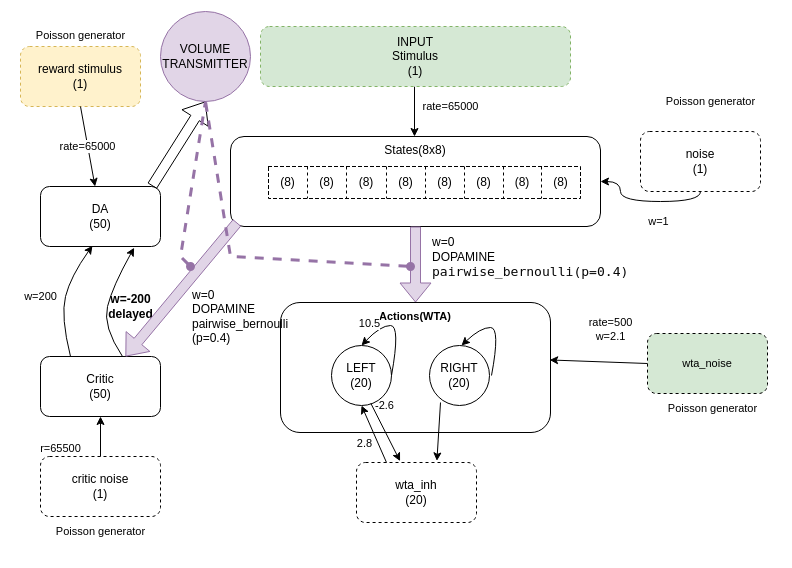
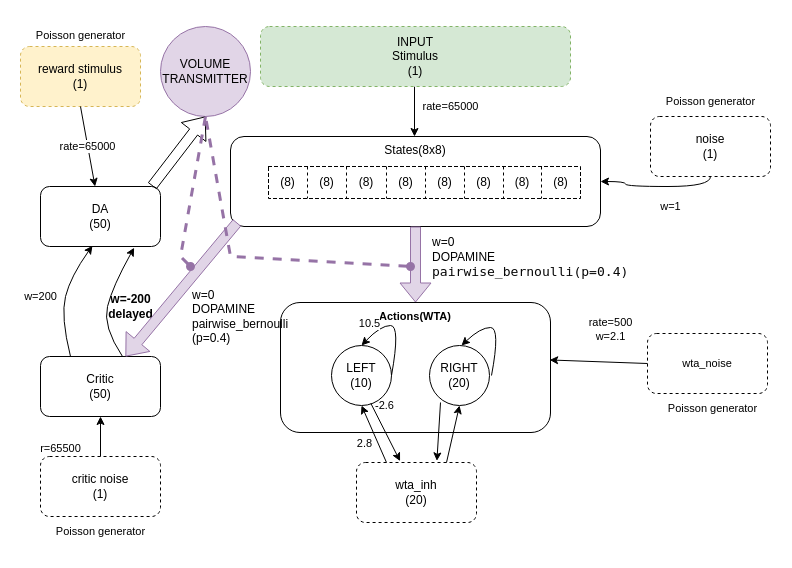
  <mxCell id="0" />
  <mxCell id="1" parent="0" />
  <mxCell id="2" value="States(8x8)" style="rounded=1;whiteSpace=wrap;html=1;verticalAlign=top;" parent="1" vertex="1"><mxGeometry x="230" y="136" width="370" height="90" as="geometry" /></mxCell>
  <mxCell id="3" value="" style="shape=table;html=1;whiteSpace=wrap;startSize=0;container=1;collapsible=0;childLayout=tableLayout;swimlaneLine=1;dashed=1;" parent="1" vertex="1"><mxGeometry x="268" y="166" width="312" height="32" as="geometry" /></mxCell>
  <mxCell id="4" value="" style="shape=tableRow;horizontal=0;startSize=0;swimlaneHead=0;swimlaneBody=0;top=0;left=0;bottom=0;right=0;collapsible=0;dropTarget=0;fillColor=none;points=[[0,0.5],[1,0.5]];portConstraint=eastwest;" parent="3" vertex="1"><mxGeometry width="312" height="32" as="geometry" /></mxCell>
  <mxCell id="5" value="(8)" style="shape=partialRectangle;html=1;whiteSpace=wrap;connectable=0;fillColor=none;top=0;left=0;bottom=0;right=0;overflow=hidden;" parent="4" vertex="1"><mxGeometry width="39" height="32" as="geometry"><mxRectangle width="39" height="32" as="alternateBounds" /></mxGeometry></mxCell>
  <mxCell id="6" value="(8)" style="shape=partialRectangle;html=1;whiteSpace=wrap;connectable=0;fillColor=none;top=0;left=0;bottom=0;right=0;overflow=hidden;" parent="4" vertex="1"><mxGeometry x="39" width="39" height="32" as="geometry"><mxRectangle width="39" height="32" as="alternateBounds" /></mxGeometry></mxCell>
  <mxCell id="7" value="(8)" style="shape=partialRectangle;html=1;whiteSpace=wrap;connectable=0;fillColor=none;top=0;left=0;bottom=0;right=0;overflow=hidden;" parent="4" vertex="1"><mxGeometry x="78" width="40" height="32" as="geometry"><mxRectangle width="40" height="32" as="alternateBounds" /></mxGeometry></mxCell>
  <mxCell id="8" value="(8)" style="shape=partialRectangle;html=1;whiteSpace=wrap;connectable=0;fillColor=none;top=0;left=0;bottom=0;right=0;overflow=hidden;" parent="4" vertex="1"><mxGeometry x="118" width="39" height="32" as="geometry"><mxRectangle width="39" height="32" as="alternateBounds" /></mxGeometry></mxCell>
  <mxCell id="9" value="(8)" style="shape=partialRectangle;html=1;whiteSpace=wrap;connectable=0;fillColor=none;top=0;left=0;bottom=0;right=0;overflow=hidden;" parent="4" vertex="1"><mxGeometry x="157" width="39" height="32" as="geometry"><mxRectangle width="39" height="32" as="alternateBounds" /></mxGeometry></mxCell>
  <mxCell id="10" value="(8)" style="shape=partialRectangle;html=1;whiteSpace=wrap;connectable=0;fillColor=none;top=0;left=0;bottom=0;right=0;overflow=hidden;" parent="4" vertex="1"><mxGeometry x="196" width="39" height="32" as="geometry"><mxRectangle width="39" height="32" as="alternateBounds" /></mxGeometry></mxCell>
  <mxCell id="11" value="(8)" style="shape=partialRectangle;html=1;whiteSpace=wrap;connectable=0;fillColor=none;top=0;left=0;bottom=0;right=0;overflow=hidden;" parent="4" vertex="1"><mxGeometry x="235" width="38" height="32" as="geometry"><mxRectangle width="38" height="32" as="alternateBounds" /></mxGeometry></mxCell>
  <mxCell id="12" value="(8)" style="shape=partialRectangle;html=1;whiteSpace=wrap;connectable=0;fillColor=none;top=0;left=0;bottom=0;right=0;overflow=hidden;" parent="4" vertex="1"><mxGeometry x="273" width="39" height="32" as="geometry"><mxRectangle width="39" height="32" as="alternateBounds" /></mxGeometry></mxCell>
- <mxCell id="13" value="noise&lt;br&gt;(1)" style="rounded=1;whiteSpace=wrap;html=1;dashed=1;" parent="1" vertex="1"><mxGeometry x="640" y="131" width="120" height="60" as="geometry" /></mxCell>
+ <mxCell id="13" value="noise&lt;br&gt;(1)" style="rounded=1;whiteSpace=wrap;html=1;dashed=1;" parent="1" vertex="1"><mxGeometry x="650" y="116" width="120" height="60" as="geometry" /></mxCell>
  <mxCell id="14" value="&lt;span style=&quot;color: rgb(0, 0, 0); font-family: Helvetica; font-size: 11px; font-style: normal; font-variant-ligatures: normal; font-variant-caps: normal; font-weight: 400; letter-spacing: normal; orphans: 2; text-align: center; text-indent: 0px; text-transform: none; widows: 2; word-spacing: 0px; -webkit-text-stroke-width: 0px; text-decoration-thickness: initial; text-decoration-style: initial; text-decoration-color: initial; float: none; display: inline !important;&quot;&gt;rate=65000&lt;/span&gt;" style="rounded=1;orthogonalLoop=1;jettySize=auto;html=1;entryX=0.5;entryY=0;entryDx=0;entryDy=0;labelBackgroundColor=none;" parent="1" edge="1"><mxGeometry x="-0.2" y="36" relative="1" as="geometry"><mxPoint x="414" y="86" as="sourcePoint" /><mxPoint x="414" y="136" as="targetPoint" /><mxPoint as="offset" /></mxGeometry></mxCell>
  <mxCell id="15" value="INPUT&lt;br&gt;Stimulus&lt;br&gt;(1)" style="rounded=1;whiteSpace=wrap;html=1;dashed=1;fillColor=#d5e8d4;strokeColor=#82b366;" parent="1" vertex="1"><mxGeometry x="260" y="26" width="310" height="60" as="geometry" /></mxCell>
  <mxCell id="16" value="reward stimulus&lt;br&gt;(1)" style="rounded=1;whiteSpace=wrap;html=1;dashed=1;fillColor=#fff2cc;strokeColor=#d6b656;" parent="1" vertex="1"><mxGeometry x="20" y="46" width="120" height="60" as="geometry" /></mxCell>
  <mxCell id="17" value="DA&lt;br&gt;(50)" style="rounded=1;whiteSpace=wrap;html=1;" parent="1" vertex="1"><mxGeometry x="40" y="186" width="120" height="60" as="geometry" /></mxCell>
- <mxCell id="18" value="VOLUME&lt;br&gt;TRANSMITTER" style="ellipse;whiteSpace=wrap;html=1;aspect=fixed;fillColor=#e1d5e7;strokeColor=#9673a6;" parent="1" vertex="1"><mxGeometry x="160" y="11" width="90" height="90" as="geometry" /></mxCell>
+ <mxCell id="18" value="VOLUME&lt;br&gt;TRANSMITTER" style="ellipse;whiteSpace=wrap;html=1;aspect=fixed;fillColor=#e1d5e7;strokeColor=#9673a6;" parent="1" vertex="1"><mxGeometry x="160" y="26" width="90" height="90" as="geometry" /></mxCell>
  <mxCell id="19" value="Critic&lt;br&gt;(50)" style="rounded=1;whiteSpace=wrap;html=1;" parent="1" vertex="1"><mxGeometry x="40" y="356" width="120" height="60" as="geometry" /></mxCell>
  <mxCell id="20" value="critic noise&lt;br&gt;(1)" style="rounded=1;whiteSpace=wrap;html=1;dashed=1;" parent="1" vertex="1"><mxGeometry x="40" y="456" width="120" height="60" as="geometry" /></mxCell>
  <mxCell id="21" value="&lt;font size=&quot;1&quot; style=&quot;&quot;&gt;&lt;b style=&quot;font-size: 11px;&quot;&gt;Actions(WTA)&lt;/b&gt;&lt;/font&gt;" style="rounded=1;whiteSpace=wrap;html=1;verticalAlign=top;" parent="1" vertex="1"><mxGeometry x="280" y="302" width="270" height="130" as="geometry" /></mxCell>
- <mxCell id="22" value="LEFT&lt;br&gt;(20)" style="ellipse;whiteSpace=wrap;html=1;aspect=fixed;verticalAlign=middle;" parent="1" vertex="1"><mxGeometry x="331" y="345" width="60" height="60" as="geometry" /></mxCell>
+ <mxCell id="22" value="LEFT&lt;br&gt;(10)" style="ellipse;whiteSpace=wrap;html=1;aspect=fixed;verticalAlign=middle;" parent="1" vertex="1"><mxGeometry x="331" y="345" width="60" height="60" as="geometry" /></mxCell>
  <mxCell id="23" value="RIGHT&lt;br&gt;(20)" style="ellipse;whiteSpace=wrap;html=1;aspect=fixed;verticalAlign=middle;" parent="1" vertex="1"><mxGeometry x="429" y="345" width="60" height="60" as="geometry" /></mxCell>
  <mxCell id="24" value="" style="curved=1;endArrow=classic;html=1;rounded=0;exitX=1;exitY=0.5;exitDx=0;exitDy=0;entryX=0.5;entryY=0;entryDx=0;entryDy=0;" parent="1" source="22" target="22" edge="1"><mxGeometry width="50" height="50" relative="1" as="geometry"><mxPoint x="366" y="334" as="sourcePoint" /><mxPoint x="416" y="284" as="targetPoint" /><Array as="points"><mxPoint x="400" y="325" /><mxPoint x="380" y="325" /></Array></mxGeometry></mxCell>
  <mxCell id="25" value="10.5" style="edgeLabel;html=1;align=center;verticalAlign=middle;resizable=0;points=[];" parent="24" vertex="1" connectable="0"><mxGeometry x="-0.171" y="2" relative="1" as="geometry"><mxPoint x="-28" y="-12" as="offset" /></mxGeometry></mxCell>
  <mxCell id="26" value="" style="curved=1;endArrow=classic;html=1;rounded=0;" parent="1" edge="1"><mxGeometry width="50" height="50" relative="1" as="geometry"><mxPoint x="491" y="375" as="sourcePoint" /><mxPoint x="461" y="345" as="targetPoint" /><Array as="points"><mxPoint x="500" y="327" /><mxPoint x="480" y="327" /></Array></mxGeometry></mxCell>
  <mxCell id="27" value="wta_inh&lt;br&gt;(20)" style="rounded=1;whiteSpace=wrap;html=1;dashed=1;" parent="1" vertex="1"><mxGeometry x="356" y="462" width="120" height="60" as="geometry" /></mxCell>
  <mxCell id="28" value="2.8" style="endArrow=classic;html=1;rounded=0;exitX=0.25;exitY=0;exitDx=0;exitDy=0;entryX=0.5;entryY=1;entryDx=0;entryDy=0;labelBackgroundColor=none;" parent="1" source="27" target="22" edge="1"><mxGeometry x="-0.138" y="12" width="50" height="50" relative="1" as="geometry"><mxPoint x="410" y="322" as="sourcePoint" /><mxPoint x="460" y="272" as="targetPoint" /><mxPoint y="1" as="offset" /></mxGeometry></mxCell>
+ <mxCell id="29" value="" style="endArrow=classic;html=1;rounded=0;exitX=0.75;exitY=0;exitDx=0;exitDy=0;entryX=0.5;entryY=1;entryDx=0;entryDy=0;" parent="1" source="27" target="23" edge="1"><mxGeometry width="50" height="50" relative="1" as="geometry"><mxPoint x="380" y="462" as="sourcePoint" /><mxPoint x="371" y="402" as="targetPoint" /></mxGeometry></mxCell>
  <mxCell id="30" value="" style="endArrow=classic;html=1;rounded=0;exitX=0.657;exitY=0.967;exitDx=0;exitDy=0;exitPerimeter=0;entryX=0.363;entryY=-0.023;entryDx=0;entryDy=0;entryPerimeter=0;" parent="1" source="22" target="27" edge="1"><mxGeometry width="50" height="50" relative="1" as="geometry"><mxPoint x="410" y="322" as="sourcePoint" /><mxPoint x="460" y="272" as="targetPoint" /></mxGeometry></mxCell>
  <mxCell id="31" value="-2.6" style="edgeLabel;html=1;align=center;verticalAlign=middle;resizable=0;points=[];fontSize=11;labelBackgroundColor=none;" parent="30" vertex="1" connectable="0"><mxGeometry x="-0.531" y="3" relative="1" as="geometry"><mxPoint x="4" y="-11" as="offset" /></mxGeometry></mxCell>
  <mxCell id="32" value="" style="endArrow=classic;html=1;rounded=0;entryX=0.67;entryY=-0.027;entryDx=0;entryDy=0;entryPerimeter=0;" parent="1" target="27" edge="1"><mxGeometry width="50" height="50" relative="1" as="geometry"><mxPoint x="440" y="402" as="sourcePoint" /><mxPoint x="391.64" y="461.22" as="targetPoint" /></mxGeometry></mxCell>
  <mxCell id="33" value="r=65500" style="endArrow=classic;html=1;rounded=0;entryX=0.5;entryY=1;entryDx=0;entryDy=0;exitX=0.5;exitY=0;exitDx=0;exitDy=0;labelBackgroundColor=none;" parent="1" source="20" target="19" edge="1"><mxGeometry x="-0.6" y="40" width="50" height="50" relative="1" as="geometry"><mxPoint x="400" y="466" as="sourcePoint" /><mxPoint x="450" y="416" as="targetPoint" /><mxPoint as="offset" /></mxGeometry></mxCell>
  <mxCell id="34" value="" style="shape=flexArrow;endArrow=classic;html=1;rounded=0;exitX=0.93;exitY=-0.007;exitDx=0;exitDy=0;entryX=0.5;entryY=1;entryDx=0;entryDy=0;exitPerimeter=0;" parent="1" source="17" target="18" edge="1"><mxGeometry width="50" height="50" relative="1" as="geometry"><mxPoint x="400" y="426" as="sourcePoint" /><mxPoint x="140" y="166" as="targetPoint" /></mxGeometry></mxCell>
  <mxCell id="35" value="rate=65000" style="endArrow=classic;html=1;rounded=0;exitX=0.5;exitY=1;exitDx=0;exitDy=0;" parent="1" source="16" target="17" edge="1"><mxGeometry width="50" height="50" relative="1" as="geometry"><mxPoint x="400" y="326" as="sourcePoint" /><mxPoint x="450" y="276" as="targetPoint" /></mxGeometry></mxCell>
  <mxCell id="36" value="w=200" style="curved=1;endArrow=classic;html=1;rounded=0;exitX=0.25;exitY=0;exitDx=0;exitDy=0;entryX=0.433;entryY=0.987;entryDx=0;entryDy=0;entryPerimeter=0;labelBackgroundColor=none;" parent="1" source="19" target="17" edge="1"><mxGeometry x="-0.072" y="24" width="50" height="50" relative="1" as="geometry"><mxPoint x="70" y="326" as="sourcePoint" /><mxPoint x="120" y="276" as="targetPoint" /><Array as="points"><mxPoint x="60" y="316" /><mxPoint x="70" y="276" /></Array><mxPoint as="offset" /></mxGeometry></mxCell>
  <mxCell id="37" value="w=-200&lt;br style=&quot;font-size: 12px;&quot;&gt;delayed" style="curved=1;endArrow=classic;html=1;rounded=0;exitX=0.5;exitY=0;exitDx=0;exitDy=0;entryX=0.597;entryY=1.02;entryDx=0;entryDy=0;entryPerimeter=0;fontStyle=1;fontSize=12;labelBackgroundColor=none;" parent="1" edge="1"><mxGeometry x="0.023" y="-22" width="50" height="50" relative="1" as="geometry"><mxPoint x="122" y="356" as="sourcePoint" /><mxPoint x="133.64" y="247.2" as="targetPoint" /><Array as="points"><mxPoint x="102" y="326" /><mxPoint x="112" y="286" /></Array><mxPoint as="offset" /></mxGeometry></mxCell>
  <mxCell id="38" value="w=0&lt;br&gt;DOPAMINE&lt;br&gt;&lt;span style=&quot;background-color: rgb(255, 255, 255); color: rgb(8, 8, 8); font-family: &amp;quot;JetBrains Mono&amp;quot;, monospace; font-size: 9.8pt;&quot;&gt;pairwise_bernoulli(p=0.4)&lt;/span&gt;" style="shape=flexArrow;endArrow=classic;html=1;rounded=0;fontSize=12;entryX=0.5;entryY=0;entryDx=0;entryDy=0;fillColor=#e1d5e7;strokeColor=#9673a6;labelBackgroundColor=none;exitX=0.5;exitY=1;exitDx=0;exitDy=0;align=left;" parent="1" source="2" target="21" edge="1"><mxGeometry x="-0.178" y="15" width="50" height="50" relative="1" as="geometry"><mxPoint x="400" y="326" as="sourcePoint" /><mxPoint x="450" y="256" as="targetPoint" /><mxPoint as="offset" /></mxGeometry></mxCell>
  <mxCell id="39" value="w=0&lt;br&gt;DOPAMINE&lt;br style=&quot;border-color: var(--border-color);&quot;&gt;&lt;div style=&quot;&quot;&gt;&lt;span style=&quot;background-color: initial;&quot;&gt;pairwise_bernoulli&lt;/span&gt;&lt;/div&gt;&lt;div style=&quot;&quot;&gt;&lt;span style=&quot;background-color: initial;&quot;&gt;(p=0.4)&lt;/span&gt;&lt;/div&gt;" style="shape=flexArrow;endArrow=classic;html=1;rounded=0;fontSize=12;fillColor=#e1d5e7;strokeColor=#9673a6;exitX=0.018;exitY=0.956;exitDx=0;exitDy=0;exitPerimeter=0;labelBackgroundColor=none;align=left;" parent="1" source="2" target="19" edge="1"><mxGeometry x="0.17" y="24" width="50" height="50" relative="1" as="geometry"><mxPoint x="410" y="336" as="sourcePoint" /><mxPoint x="410" y="416" as="targetPoint" /><mxPoint as="offset" /></mxGeometry></mxCell>
- <mxCell id="40" value="wta_noise" style="rounded=1;whiteSpace=wrap;html=1;fontSize=11;dashed=1;fillColor=#d5e8d4;" parent="1" vertex="1"><mxGeometry x="647" y="333" width="120" height="60" as="geometry" /></mxCell>
+ <mxCell id="40" value="wta_noise" style="rounded=1;whiteSpace=wrap;html=1;fontSize=11;dashed=1;" parent="1" vertex="1"><mxGeometry x="647" y="333" width="120" height="60" as="geometry" /></mxCell>
  <mxCell id="41" value="rate=500&lt;br&gt;w=2.1" style="endArrow=classic;html=1;rounded=0;fontSize=11;exitX=0;exitY=0.5;exitDx=0;exitDy=0;entryX=0.997;entryY=0.442;entryDx=0;entryDy=0;entryPerimeter=0;labelBackgroundColor=none;" parent="1" source="40" target="21" edge="1"><mxGeometry x="-0.219" y="-33" width="50" height="50" relative="1" as="geometry"><mxPoint x="733.44" y="331.42" as="sourcePoint" /><mxPoint x="635.15" y="284" as="targetPoint" /><mxPoint as="offset" /></mxGeometry></mxCell>
  <mxCell id="42" value="w=1" style="endArrow=classic;html=1;fontSize=11;exitX=0.5;exitY=1;exitDx=0;exitDy=0;labelBackgroundColor=none;edgeStyle=orthogonalEdgeStyle;curved=1;entryX=1;entryY=0.5;entryDx=0;entryDy=0;" parent="1" source="13" target="2" edge="1"><mxGeometry x="-0.2" y="20" width="50" height="50" relative="1" as="geometry"><mxPoint x="400" y="306" as="sourcePoint" /><mxPoint x="460" y="136" as="targetPoint" /><mxPoint as="offset" /></mxGeometry></mxCell>
  <mxCell id="43" value="Poisson generator" style="text;html=1;align=center;verticalAlign=middle;resizable=0;points=[];autosize=1;strokeColor=none;fillColor=none;fontSize=11;" parent="1" vertex="1"><mxGeometry x="655" y="86" width="110" height="30" as="geometry" /></mxCell>
  <mxCell id="44" value="Poisson generator" style="text;html=1;align=center;verticalAlign=middle;resizable=0;points=[];autosize=1;strokeColor=none;fillColor=none;fontSize=11;" parent="1" vertex="1"><mxGeometry x="45" y="516" width="110" height="30" as="geometry" /></mxCell>
  <mxCell id="45" value="Poisson generator" style="text;html=1;align=center;verticalAlign=middle;resizable=0;points=[];autosize=1;strokeColor=none;fillColor=none;fontSize=11;" parent="1" vertex="1"><mxGeometry x="25" y="20" width="110" height="30" as="geometry" /></mxCell>
  <mxCell id="46" value="Poisson generator" style="text;html=1;align=center;verticalAlign=middle;resizable=0;points=[];autosize=1;strokeColor=none;fillColor=none;fontSize=11;" parent="1" vertex="1"><mxGeometry x="657" y="393" width="110" height="30" as="geometry" /></mxCell>
  <mxCell id="47" value="" style="endArrow=none;dashed=1;html=1;rounded=0;entryX=0.5;entryY=1;entryDx=0;entryDy=0;fillColor=#e1d5e7;strokeColor=#9673a6;strokeWidth=3;startArrow=oval;startFill=1;" parent="1" target="18" edge="1"><mxGeometry width="50" height="50" relative="1" as="geometry"><mxPoint x="190" y="266" as="sourcePoint" /><mxPoint x="360" y="246" as="targetPoint" /><Array as="points"><mxPoint x="180" y="256" /></Array></mxGeometry></mxCell>
  <mxCell id="48" value="" style="endArrow=none;dashed=1;html=1;rounded=0;entryX=0.5;entryY=1;entryDx=0;entryDy=0;fillColor=#e1d5e7;strokeColor=#9673a6;strokeWidth=3;startArrow=oval;startFill=1;" parent="1" target="18" edge="1"><mxGeometry width="50" height="50" relative="1" as="geometry"><mxPoint x="410" y="266" as="sourcePoint" /><mxPoint x="215" y="126" as="targetPoint" /><Array as="points"><mxPoint x="230" y="256" /></Array></mxGeometry></mxCell>
